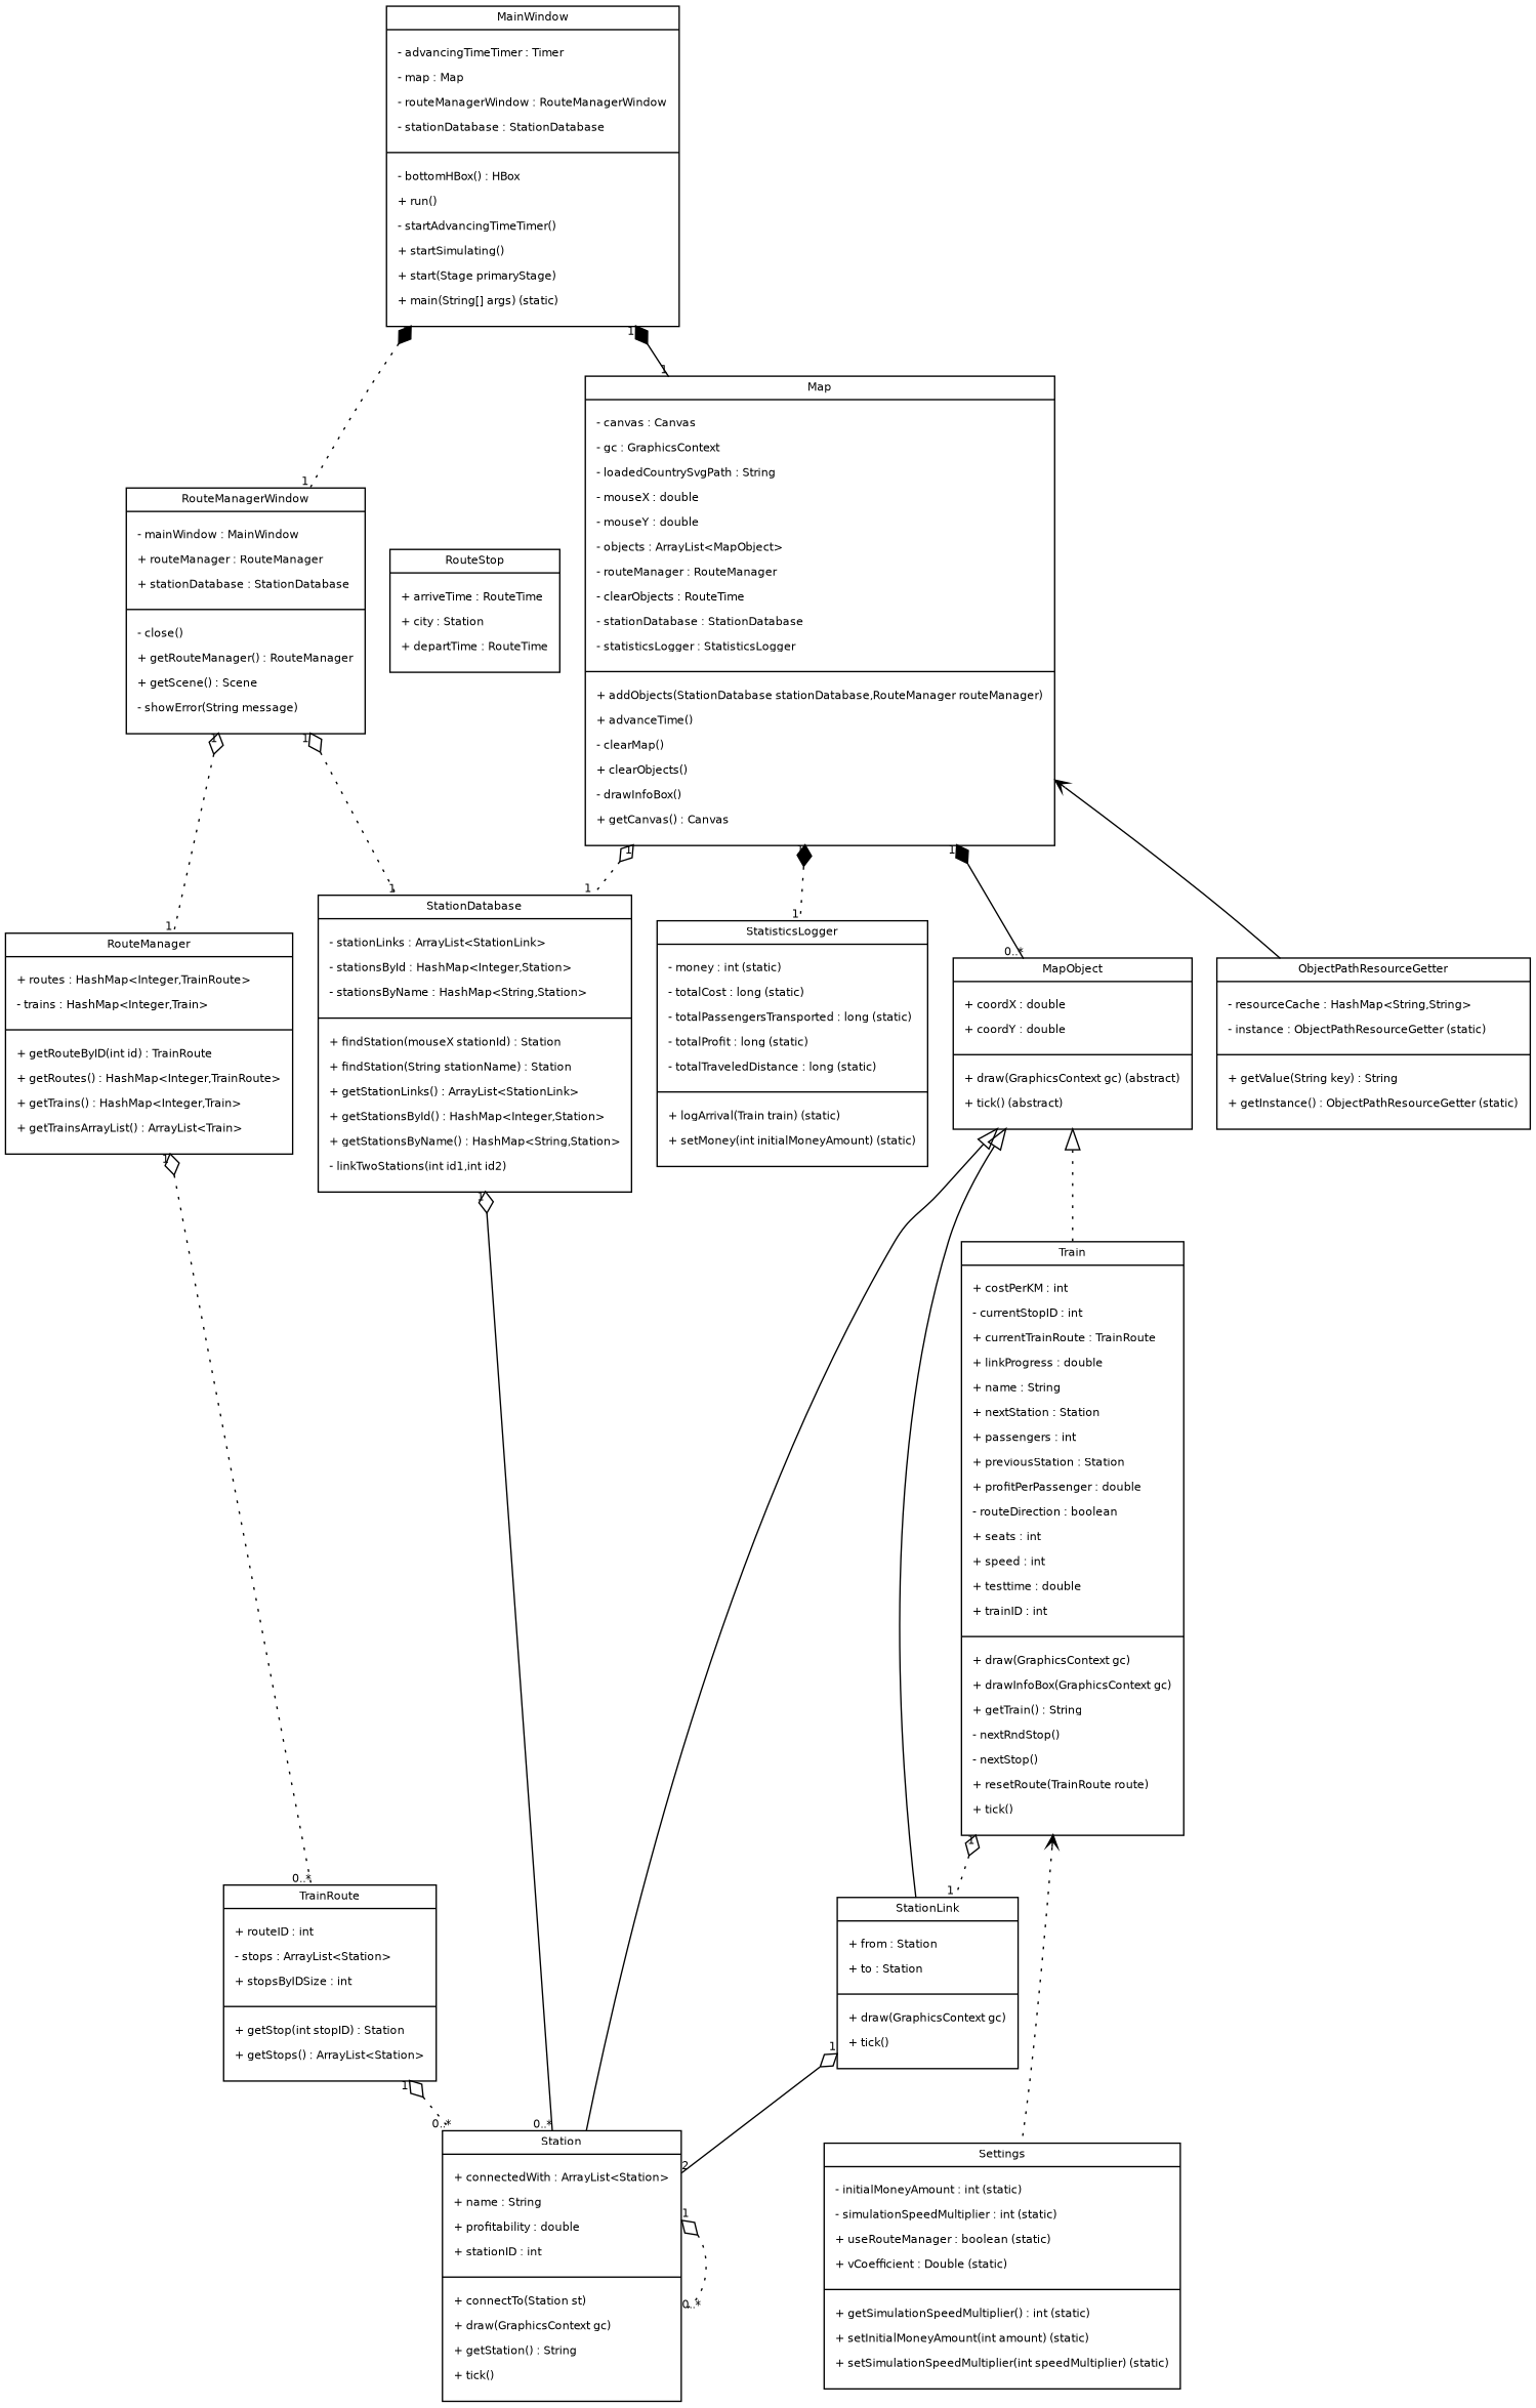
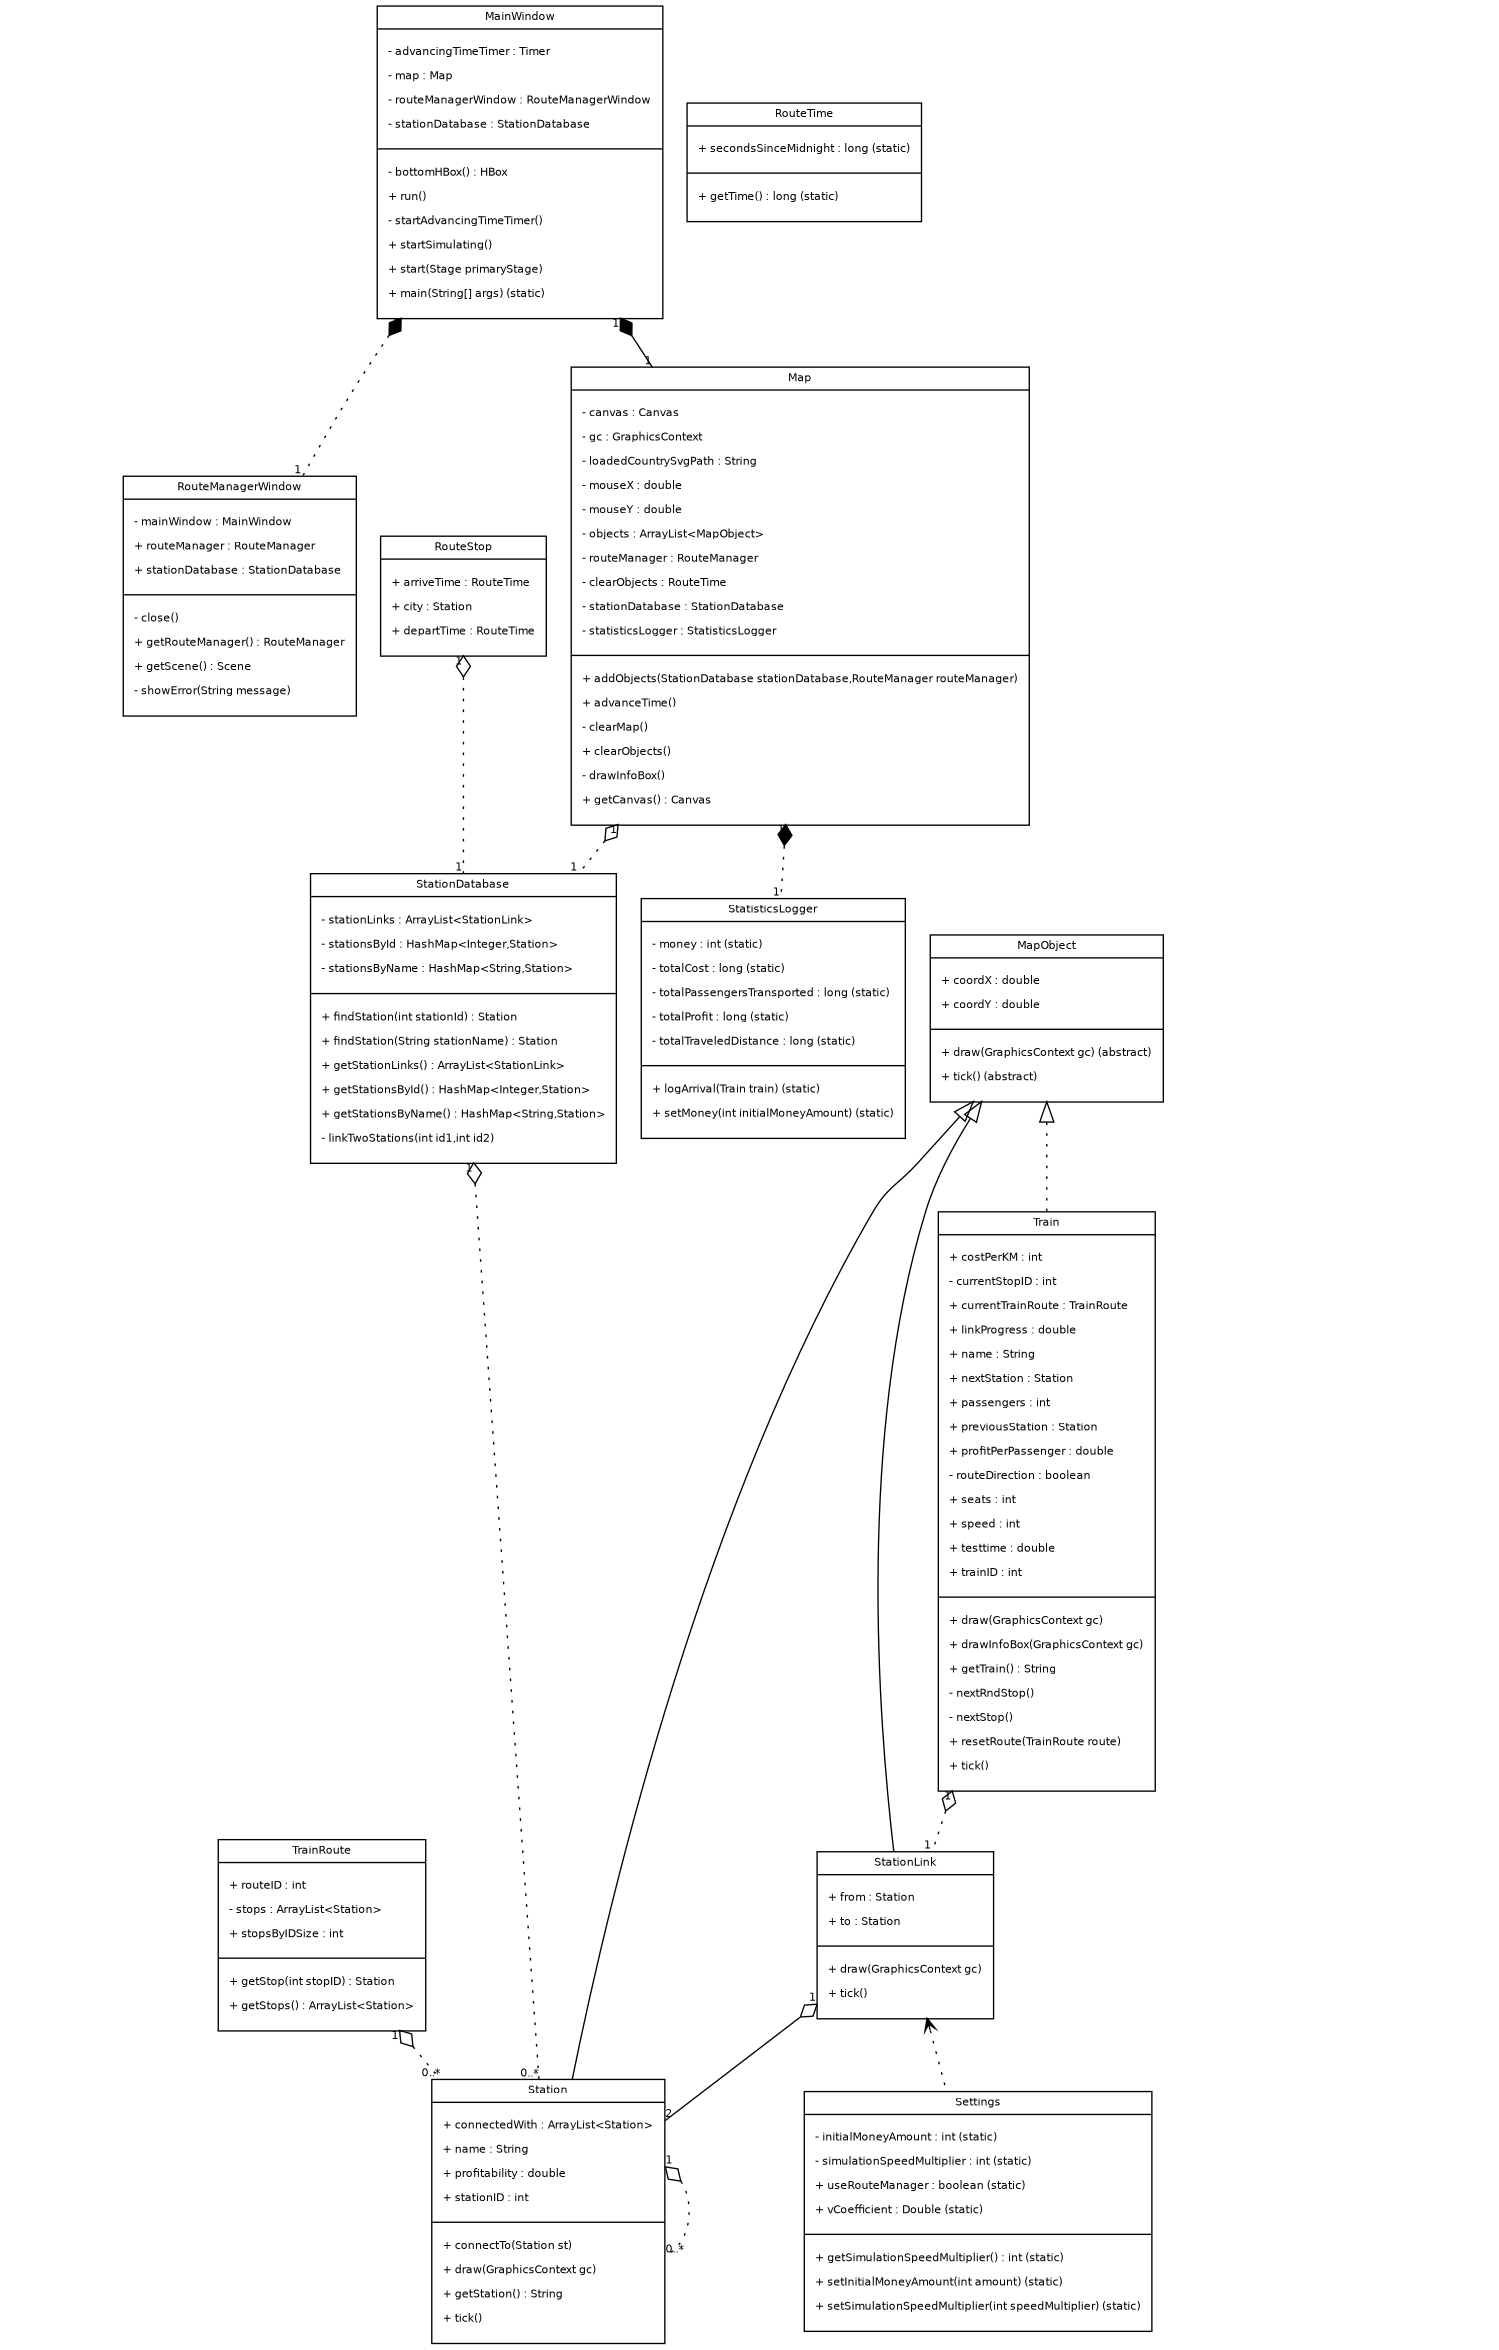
  digraph {
    fontname="Bitstream Vera Sans"
    fontsize=8
    node [fontname="Bitstream Vera Sans" fontsize=8 shape=record]
    edge [arrowhead=open arrowsize=1.3 arrowtail=odiamond dir=back fontname="Bitstream Vera Sans" fontsize=8 headlabel=1 labeldistance=1.6 style=dotted taillabel=1]
    n1 [label="{MainWindow|\n- advancingTimeTimer : Timer\l\n- map : Map\l\n- routeManagerWindow : RouteManagerWindow\l\n- stationDatabase : StationDatabase\l\n|\n- bottomHBox() : HBox\l\n+ run()\l\n- startAdvancingTimeTimer()\l\n+ startSimulating()\l\n+ start(Stage primaryStage)\l\n+ main(String[] args)  (static)\l\n}"]
    n2 [label="{Map|\n- canvas : Canvas\l\n- gc : GraphicsContext\l\n- loadedCountrySvgPath : String\l\n- mouseX : double\l\n- mouseY : double\l\n- objects : ArrayList\<MapObject\>\l\n- routeManager : RouteManager\l\n- clearObjects : RouteTime\l\n- stationDatabase : StationDatabase\l\n- statisticsLogger : StatisticsLogger\l\n|\n+ addObjects(StationDatabase stationDatabase,RouteManager routeManager)\l\n+ advanceTime()\l\n- clearMap()\l\n+ clearObjects()\l\n- drawInfoBox()\l\n+ getCanvas() : Canvas\l\n}"]
    n3 [label="{RouteManagerWindow|\n- mainWindow : MainWindow\l\n+ routeManager : RouteManager\l\n+ stationDatabase : StationDatabase\l\n|\n- close()\l\n+ getRouteManager() : RouteManager\l\n+ getScene() : Scene\l\n- showError(String message)\l\n}"]
    n4 [label="{MapObject|\n+ coordX : double\l\n+ coordY : double\l\n|\n+ draw(GraphicsContext gc)  (abstract)\l\n+ tick()  (abstract)\l\n}"]
-   n5 [label="{ObjectPathResourceGetter|\n- resourceCache : HashMap\<String,String\>\l\n- instance : ObjectPathResourceGetter  (static)\l\n|\n+ getValue(String key) : String\l\n+ getInstance() : ObjectPathResourceGetter  (static)\l\n}"]
-   n6 [label="{StationDatabase|\n- stationLinks : ArrayList\<StationLink\>\l\n- stationsById : HashMap\<Integer,Station\>\l\n- stationsByName : HashMap\<String,Station\>\l\n|\n+ findStation(mouseX stationId) : Station\l\n+ findStation(String stationName) : Station\l\n+ getStationLinks() : ArrayList\<StationLink\>\l\n+ getStationsById() : HashMap\<Integer,Station\>\l\n+ getStationsByName() : HashMap\<String,Station\>\l\n- linkTwoStations(int id1,int id2)\l\n}"]
+   n6 [label="{StationDatabase|\n- stationLinks : ArrayList\<StationLink\>\l\n- stationsById : HashMap\<Integer,Station\>\l\n- stationsByName : HashMap\<String,Station\>\l\n|\n+ findStation(int stationId) : Station\l\n+ findStation(String stationName) : Station\l\n+ getStationLinks() : ArrayList\<StationLink\>\l\n+ getStationsById() : HashMap\<Integer,Station\>\l\n+ getStationsByName() : HashMap\<String,Station\>\l\n- linkTwoStations(int id1,int id2)\l\n}"]
    n7 [label="{StatisticsLogger|\n- money : int  (static)\l\n- totalCost : long  (static)\l\n- totalPassengersTransported : long  (static)\l\n- totalProfit : long  (static)\l\n- totalTraveledDistance : long  (static)\l\n|\n+ logArrival(Train train)  (static)\l\n+ setMoney(int initialMoneyAmount)  (static)\l\n}"]
-   n8 [label="{RouteManager|\n+ routes : HashMap\<Integer,TrainRoute\>\l\n- trains : HashMap\<Integer,Train\>\l\n|\n+ getRouteByID(int id) : TrainRoute\l\n+ getRoutes() : HashMap\<Integer,TrainRoute\>\l\n+ getTrains() : HashMap\<Integer,Train\>\l\n+ getTrainsArrayList() : ArrayList\<Train\>\l\n}"]
    n9 [label="{Station|\n+ connectedWith : ArrayList\<Station\>\l\n+ name : String\l\n+ profitability : double\l\n+ stationID : int\l\n|\n+ connectTo(Station st)\l\n+ draw(GraphicsContext gc)\l\n+ getStation() : String\l\n+ tick()\l\n}"]
    n10 [label="{StationLink|\n+ from : Station\l\n+ to : Station\l\n|\n+ draw(GraphicsContext gc)\l\n+ tick()\l\n}"]
    n11 [label="{Train|\n+ costPerKM : int\l\n- currentStopID : int\l\n+ currentTrainRoute : TrainRoute\l\n+ linkProgress : double\l\n+ name : String\l\n+ nextStation : Station\l\n+ passengers : int\l\n+ previousStation : Station\l\n+ profitPerPassenger : double\l\n- routeDirection : boolean\l\n+ seats : int\l\n+ speed : int\l\n+ testtime : double\l\n+ trainID : int\l\n|\n+ draw(GraphicsContext gc)\l\n+ drawInfoBox(GraphicsContext gc)\l\n+ getTrain() : String\l\n- nextRndStop()\l\n- nextStop()\l\n+ resetRoute(TrainRoute route)\l\n+ tick()\l\n}"]
    n12 [label="{Settings|\n- initialMoneyAmount : int  (static)\l\n- simulationSpeedMultiplier : int  (static)\l\n+ useRouteManager : boolean  (static)\l\n+ vCoefficient : Double  (static)\l\n|\n+ getSimulationSpeedMultiplier() : int  (static)\l\n+ setInitialMoneyAmount(int amount)  (static)\l\n+ setSimulationSpeedMultiplier(int speedMultiplier)  (static)\l\n}"]
    n13 [label="{TrainRoute|\n+ routeID : int\l\n- stops : ArrayList\<Station\>\l\n+ stopsByIDSize : int\l\n|\n+ getStop(int stopID) : Station\l\n+ getStops() : ArrayList\<Station\>\l\n}"]
    n14 [label="{RouteStop|\n+ arriveTime : RouteTime\l\n+ city : Station\l\n+ departTime : RouteTime\l\n}"]
+   n15 [label="{RouteTime|\n+ secondsSinceMidnight : long  (static)\l\n|\n+ getTime() : long  (static)\l\n}"]
    n1 -> n2 [arrowtail=diamond style=solid]
    n1 -> n3 [arrowtail=diamond]
-   n2 -> n4 [arrowtail=diamond headlabel="0..*" style=solid]
-   n2 -> n5 [arrowhead=none arrowsize=0.9 arrowtail=open style=solid headlabel="" labeldistance="" taillabel=""]
    n2 -> n6
    n2 -> n7 [arrowtail=diamond]
-   n3 -> n6
-   n3 -> n8
+   n14 -> n6
    n4 -> n9 [arrowsize=1.5 arrowtail=empty style=solid arrowhead="" headlabel="" labeldistance="" taillabel=""]
    n4 -> n10 [arrowsize=1.5 arrowtail=empty style=solid arrowhead="" headlabel="" labeldistance="" taillabel=""]
    n4 -> n11 [arrowsize=1.5 arrowtail=empty arrowhead="" headlabel="" labeldistance="" taillabel=""]
-   n6 -> n9 [headlabel="0..*" style=solid]
-   n8 -> n13 [headlabel="0..*"]
+   n6 -> n9 [headlabel="0..*"]
    n9 -> n9 [headlabel="0..*"]
    n10 -> n9 [headlabel=2 style=solid]
    n11 -> n10
-   n11 -> n12 [arrowhead=none arrowsize=0.9 arrowtail=open headlabel="" labeldistance="" taillabel=""]
+   n10 -> n12 [arrowhead=none arrowsize=0.9 arrowtail=open headlabel="" labeldistance="" taillabel=""]
    n13 -> n9 [headlabel="0..*"]
  }
